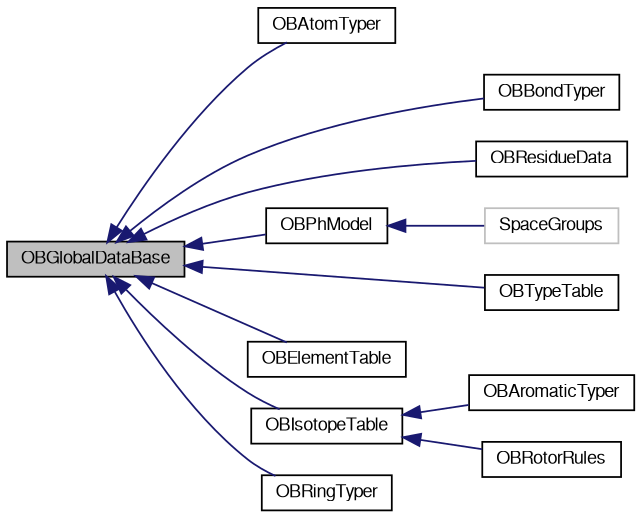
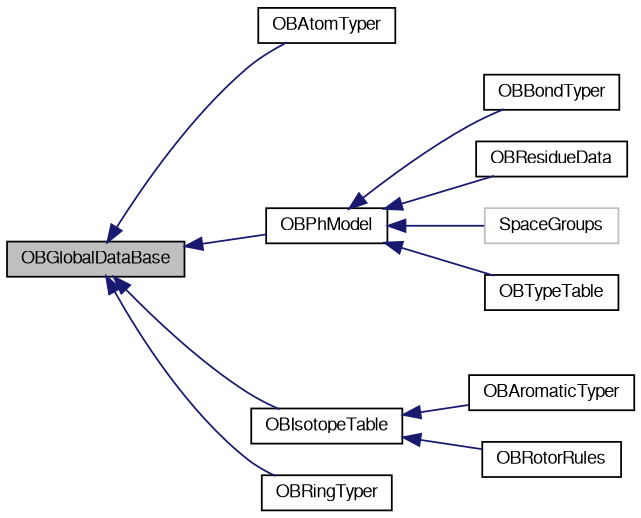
  digraph {
    rankdir=LR
    node [color=black fillcolor=white fontname=FreeSans fontsize=10 shape=record style=filled]
    edge [color=midnightblue dir=back fontname=FreeSans fontsize=10 labelfontname=FreeSans labelfontsize=10 style=solid]
    n1 [fillcolor=grey75 fontcolor=black height=0.2 label=OBGlobalDataBase width=0.4]
    n2 [height=0.2 label=OBAtomTyper width=0.4]
    n3 [height=0.2 label=OBBondTyper width=0.4]
-   n4 [height=0.2 label=OBElementTable width=0.4]
    n5 [height=0.2 label=OBIsotopeTable width=0.4]
    n6 [height=0.2 label=OBPhModel width=0.4]
    n7 [height=0.2 label=OBResidueData width=0.4]
    n8 [height=0.2 label=OBRingTyper width=0.4]
    n9 [height=0.2 label=OBTypeTable width=0.4]
    n10 [height=0.2 label=OBAromaticTyper width=0.4]
    n11 [height=0.2 label=OBRotorRules width=0.4]
    n12 [color=grey75 height=0.2 label=SpaceGroups width=0.4]
    n1 -> n2
-   n1 -> n3
-   n1 -> n4
+   n6 -> n3
    n1 -> n5
    n1 -> n6
-   n1 -> n7
+   n6 -> n7
    n1 -> n8
-   n1 -> n9
+   n6 -> n9
    n5 -> n10
    n5 -> n11
    n6 -> n12
  }
